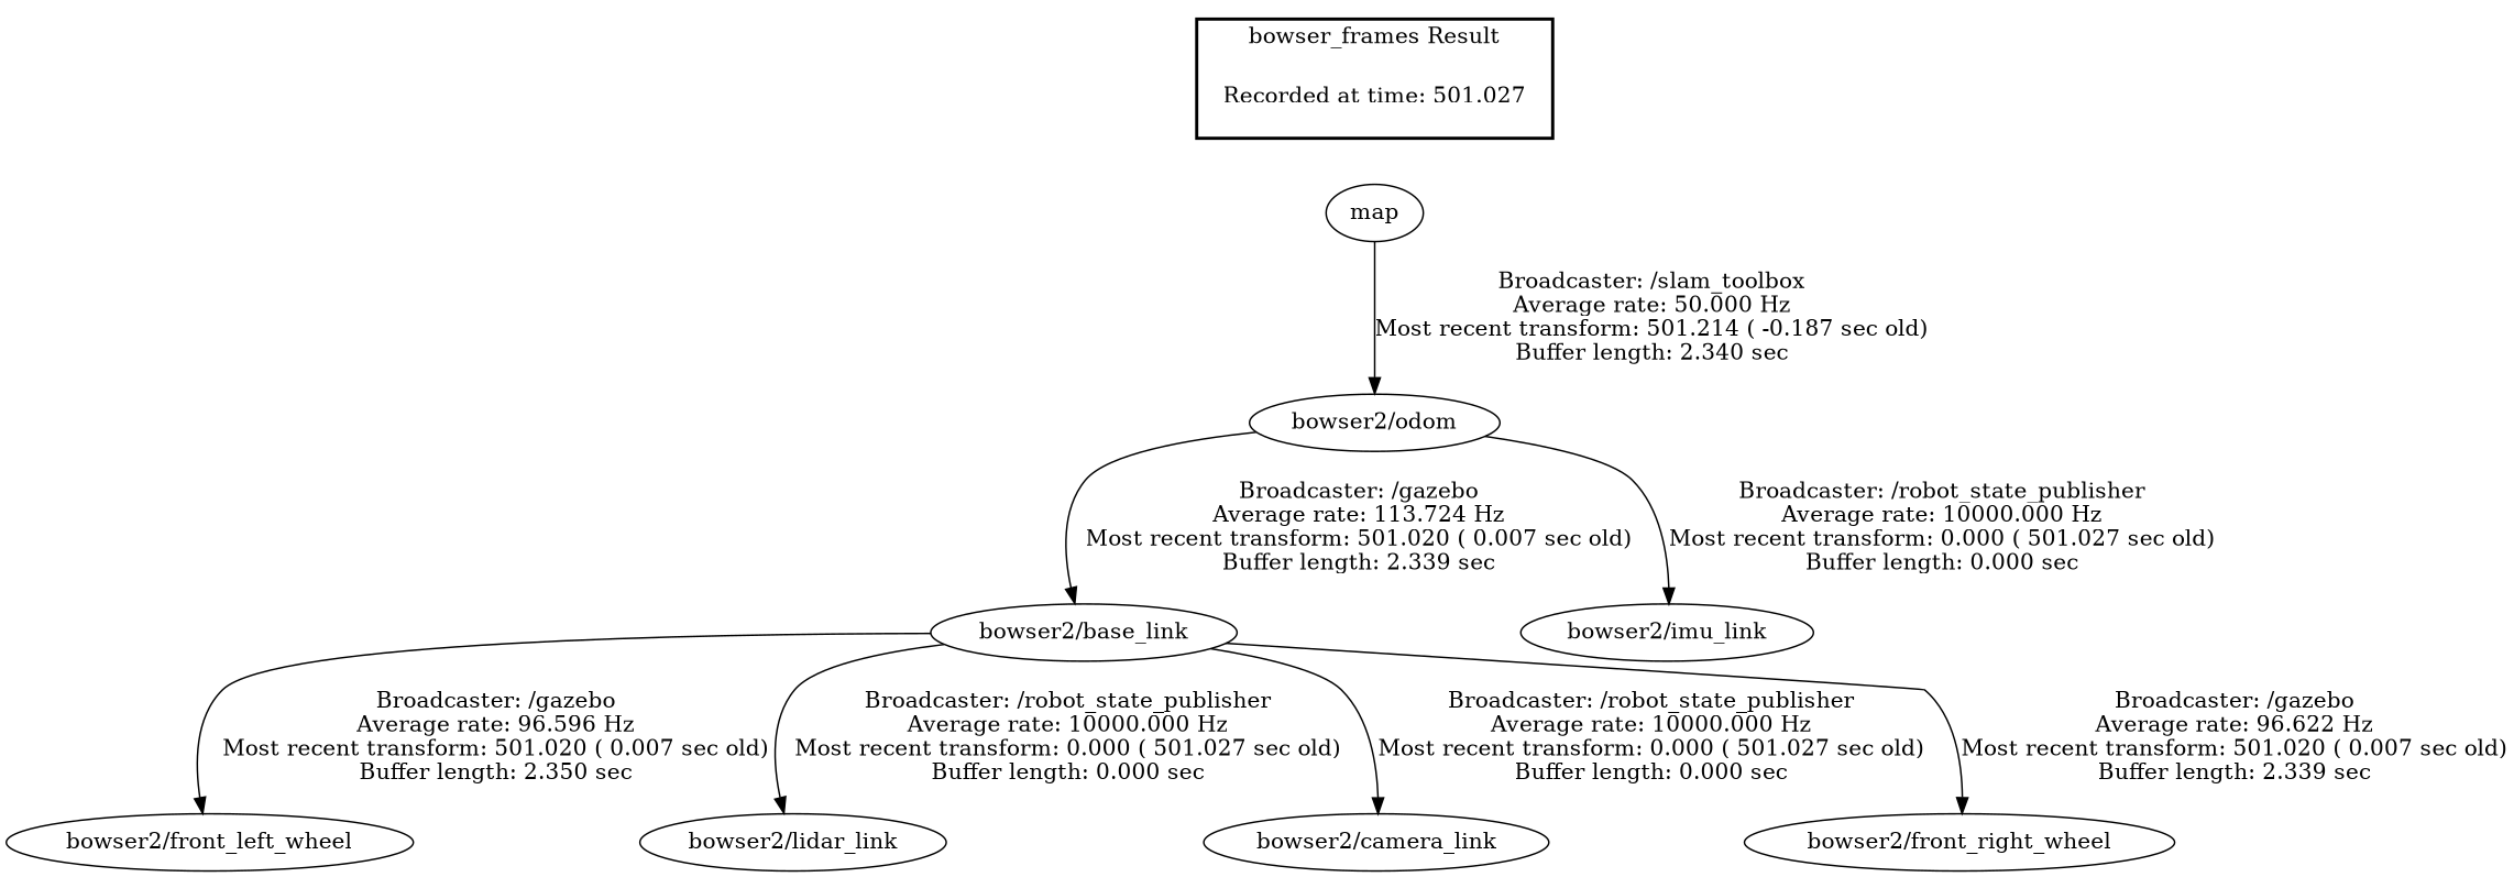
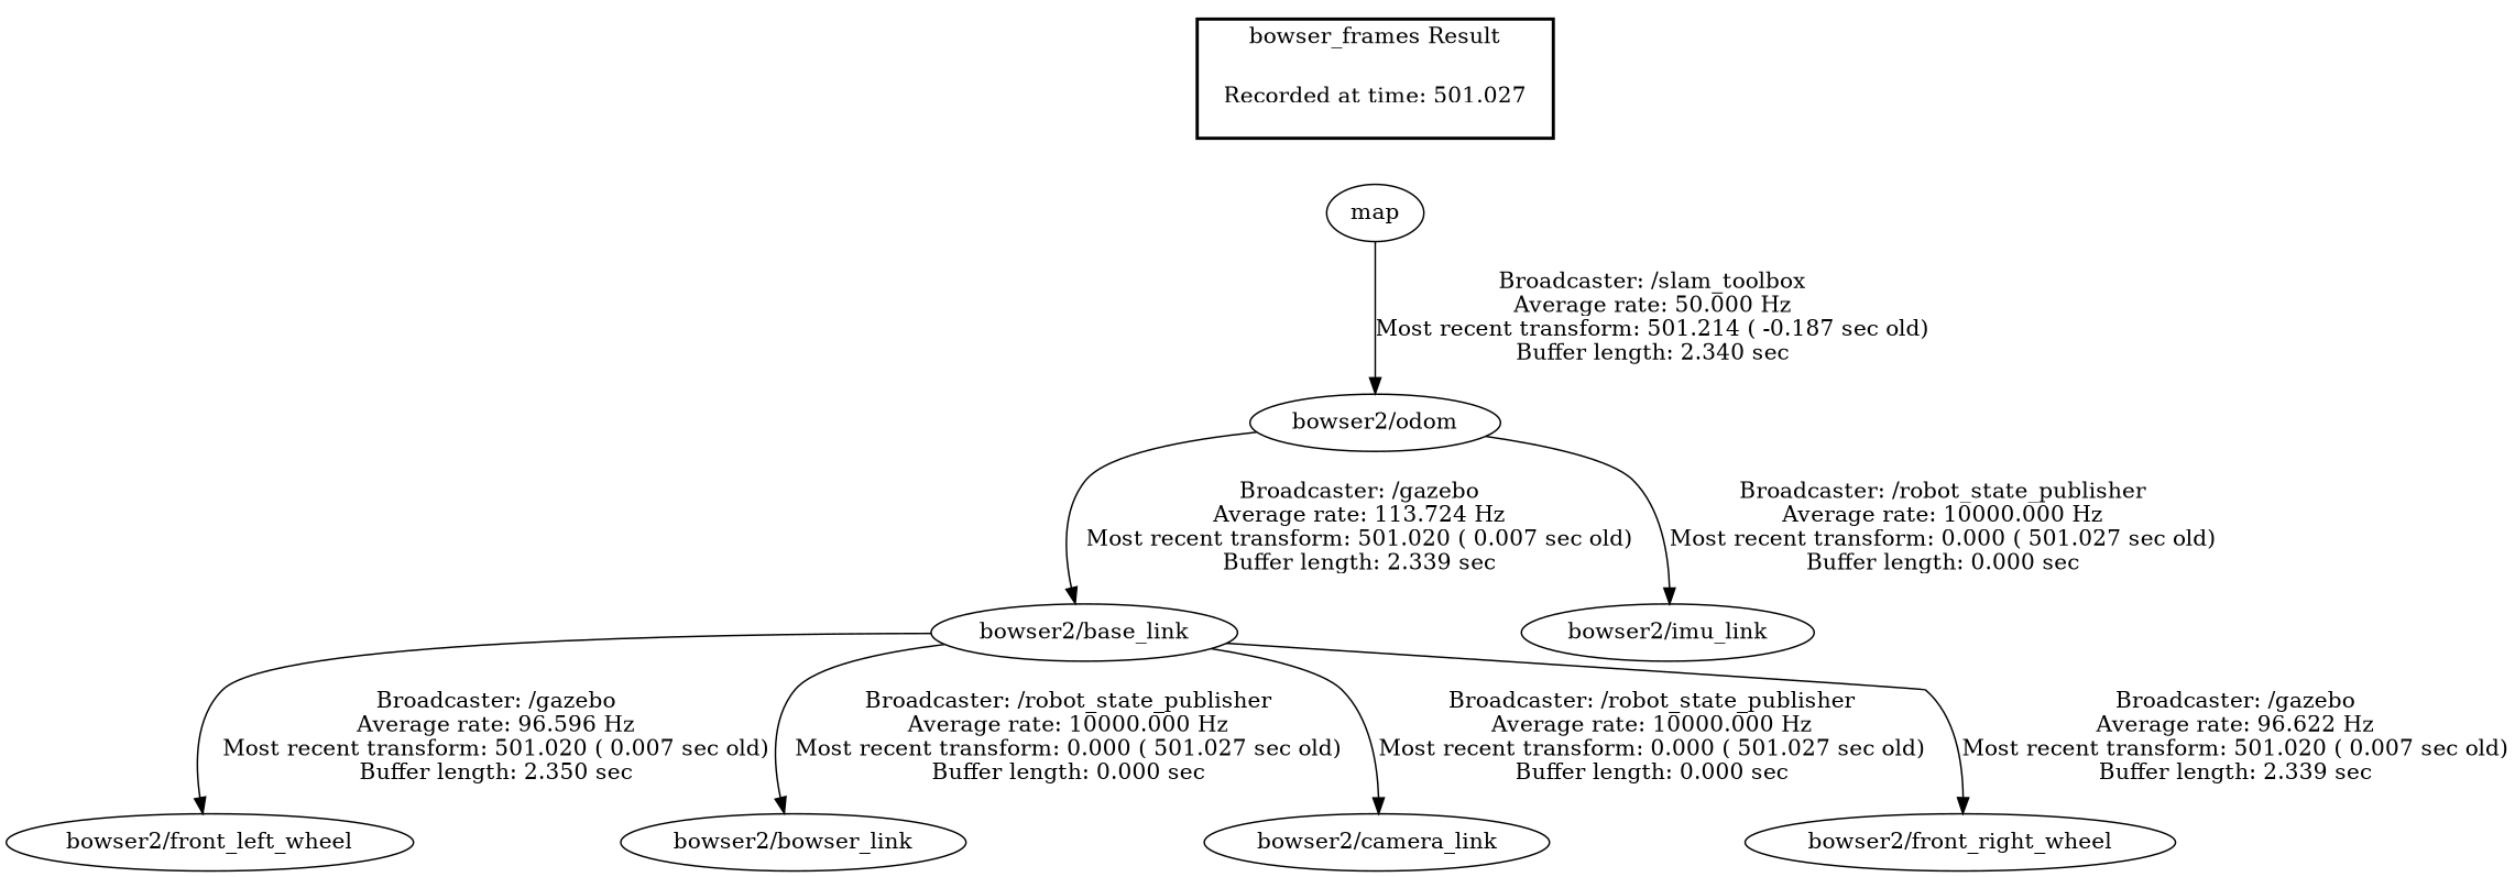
  digraph {
    "Recorded at time: 501.027" [shape=plaintext]
    map
    "bowser2/base_link"
    "bowser2/front_left_wheel"
-   "bowser2/lidar_link"
+   "bowser2/lidar_link" [label="bowser2/bowser_link"]
    "bowser2/camera_link"
    "bowser2/front_right_wheel"
    "bowser2/odom"
    "bowser2/imu_link"
    subgraph cluster_1 {
      color=black
      label="bowser_frames Result"
      style=bold
      "Recorded at time: 501.027"
    }
    "Recorded at time: 501.027" -> map [style=invis]
    map -> "bowser2/odom" [label="Broadcaster: /slam_toolbox\nAverage rate: 50.000 Hz\nMost recent transform: 501.214 ( -0.187 sec old)\nBuffer length: 2.340 sec\n"]
    "bowser2/base_link" -> "bowser2/front_left_wheel" [label="Broadcaster: /gazebo\nAverage rate: 96.596 Hz\nMost recent transform: 501.020 ( 0.007 sec old)\nBuffer length: 2.350 sec\n"]
    "bowser2/base_link" -> "bowser2/lidar_link" [label="Broadcaster: /robot_state_publisher\nAverage rate: 10000.000 Hz\nMost recent transform: 0.000 ( 501.027 sec old)\nBuffer length: 0.000 sec\n"]
    "bowser2/base_link" -> "bowser2/camera_link" [label="Broadcaster: /robot_state_publisher\nAverage rate: 10000.000 Hz\nMost recent transform: 0.000 ( 501.027 sec old)\nBuffer length: 0.000 sec\n"]
    "bowser2/base_link" -> "bowser2/front_right_wheel" [label="Broadcaster: /gazebo\nAverage rate: 96.622 Hz\nMost recent transform: 501.020 ( 0.007 sec old)\nBuffer length: 2.339 sec\n"]
    "bowser2/odom" -> "bowser2/base_link" [label="Broadcaster: /gazebo\nAverage rate: 113.724 Hz\nMost recent transform: 501.020 ( 0.007 sec old)\nBuffer length: 2.339 sec\n"]
    "bowser2/odom" -> "bowser2/imu_link" [label="Broadcaster: /robot_state_publisher\nAverage rate: 10000.000 Hz\nMost recent transform: 0.000 ( 501.027 sec old)\nBuffer length: 0.000 sec\n"]
  }
